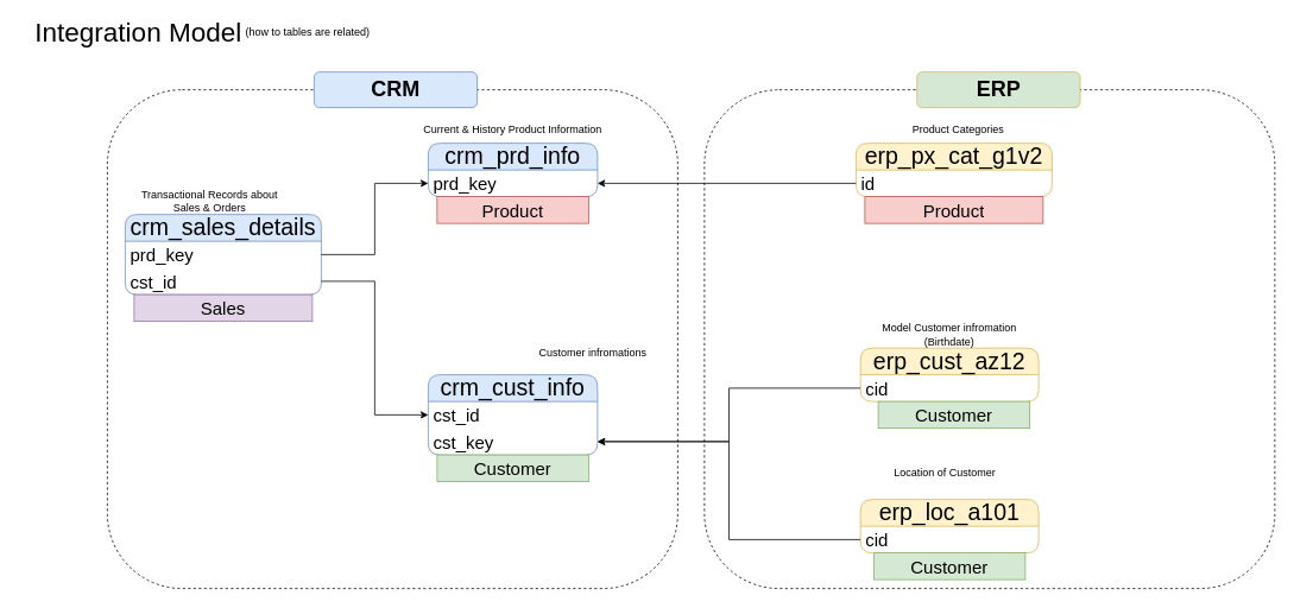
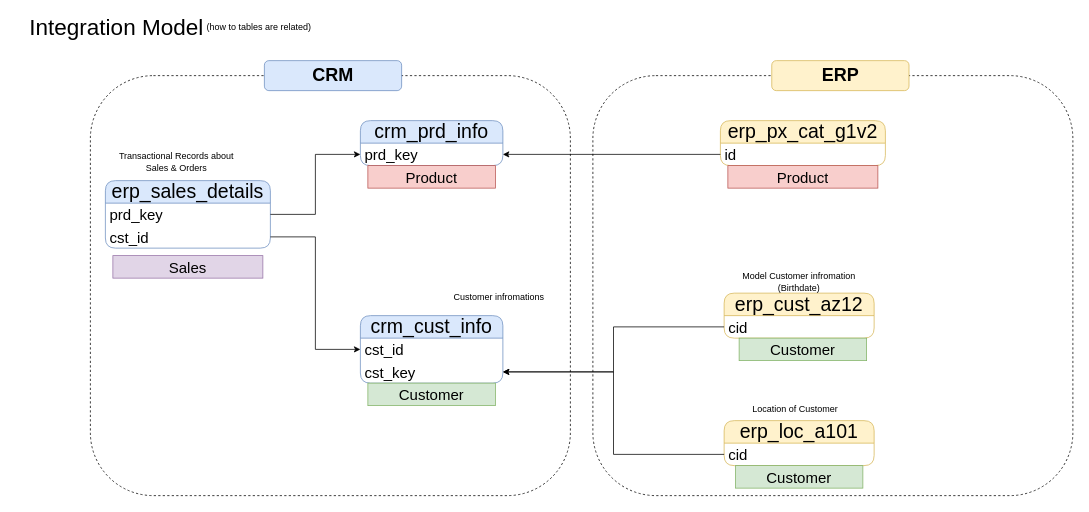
  <mxCell id="0" />
  <mxCell id="1" parent="0" />
  <mxCell id="2" value="crm_cust_info" style="swimlane;fontStyle=0;childLayout=stackLayout;horizontal=1;startSize=30;horizontalStack=0;resizeParent=1;resizeParentMax=0;resizeLast=0;collapsible=1;marginBottom=0;whiteSpace=wrap;html=1;fillColor=#dae8fc;strokeColor=#6c8ebf;rounded=1;fontSize=26;" parent="1" vertex="1"><mxGeometry x="480" y="420" width="190" height="90" as="geometry" /></mxCell>
  <mxCell id="3" value="&lt;span style=&quot;font-size: 20px;&quot;&gt;cst_id&lt;/span&gt;" style="text;strokeColor=none;fillColor=none;align=left;verticalAlign=middle;spacingLeft=4;spacingRight=4;overflow=hidden;points=[[0,0.5],[1,0.5]];portConstraint=eastwest;rotatable=0;whiteSpace=wrap;html=1;" parent="2" vertex="1"><mxGeometry y="30" width="190" height="30" as="geometry" /></mxCell>
  <mxCell id="4" value="&lt;span style=&quot;font-size: 20px;&quot;&gt;cst_key&lt;/span&gt;" style="text;strokeColor=none;fillColor=none;align=left;verticalAlign=middle;spacingLeft=4;spacingRight=4;overflow=hidden;points=[[0,0.5],[1,0.5]];portConstraint=eastwest;rotatable=0;whiteSpace=wrap;html=1;" parent="2" vertex="1"><mxGeometry y="60" width="190" height="30" as="geometry" /></mxCell>
  <mxCell id="5" value="Customer infromations" style="text;html=1;align=center;verticalAlign=middle;whiteSpace=wrap;rounded=0;" parent="1" vertex="1"><mxGeometry x="600" y="380" width="130" height="30" as="geometry" /></mxCell>
  <mxCell id="6" value="crm_prd&lt;span style=&quot;background-color: transparent; color: light-dark(rgb(0, 0, 0), rgb(255, 255, 255));&quot;&gt;_info&lt;/span&gt;" style="swimlane;fontStyle=0;childLayout=stackLayout;horizontal=1;startSize=30;horizontalStack=0;resizeParent=1;resizeParentMax=0;resizeLast=0;collapsible=1;marginBottom=0;whiteSpace=wrap;html=1;fillColor=#dae8fc;strokeColor=#6c8ebf;rounded=1;fontSize=26;" parent="1" vertex="1"><mxGeometry x="480" y="160" width="190" height="60" as="geometry" /></mxCell>
  <mxCell id="7" value="&lt;span style=&quot;font-size: 20px;&quot;&gt;prd_key&lt;/span&gt;" style="text;strokeColor=none;fillColor=none;align=left;verticalAlign=middle;spacingLeft=4;spacingRight=4;overflow=hidden;points=[[0,0.5],[1,0.5]];portConstraint=eastwest;rotatable=0;whiteSpace=wrap;html=1;" parent="6" vertex="1"><mxGeometry y="30" width="190" height="30" as="geometry" /></mxCell>
- <mxCell id="8" value="Current &amp;amp; History Product Information" style="text;html=1;align=center;verticalAlign=middle;whiteSpace=wrap;rounded=0;" parent="1" vertex="1"><mxGeometry x="470" y="130" width="210" height="30" as="geometry" /></mxCell>
- <mxCell id="9" value="crm_sales_details" style="swimlane;fontStyle=0;childLayout=stackLayout;horizontal=1;startSize=30;horizontalStack=0;resizeParent=1;resizeParentMax=0;resizeLast=0;collapsible=1;marginBottom=0;whiteSpace=wrap;html=1;fillColor=#dae8fc;strokeColor=#6c8ebf;rounded=1;fontSize=26;" parent="1" vertex="1"><mxGeometry x="140" y="240" width="220" height="90" as="geometry" /></mxCell>
+ <mxCell id="9" value="erp_sales_details" style="swimlane;fontStyle=0;childLayout=stackLayout;horizontal=1;startSize=30;horizontalStack=0;resizeParent=1;resizeParentMax=0;resizeLast=0;collapsible=1;marginBottom=0;whiteSpace=wrap;html=1;fillColor=#dae8fc;strokeColor=#6c8ebf;rounded=1;fontSize=26;" parent="1" vertex="1"><mxGeometry x="140" y="240" width="220" height="90" as="geometry" /></mxCell>
  <mxCell id="10" value="&lt;span style=&quot;font-size: 20px;&quot;&gt;prd_key&lt;/span&gt;" style="text;strokeColor=none;fillColor=none;align=left;verticalAlign=middle;spacingLeft=4;spacingRight=4;overflow=hidden;points=[[0,0.5],[1,0.5]];portConstraint=eastwest;rotatable=0;whiteSpace=wrap;html=1;" parent="9" vertex="1"><mxGeometry y="30" width="220" height="30" as="geometry" /></mxCell>
  <mxCell id="11" value="&lt;span style=&quot;font-size: 20px;&quot;&gt;cst_id&lt;/span&gt;" style="text;strokeColor=none;fillColor=none;align=left;verticalAlign=middle;spacingLeft=4;spacingRight=4;overflow=hidden;points=[[0,0.5],[1,0.5]];portConstraint=eastwest;rotatable=0;whiteSpace=wrap;html=1;" parent="9" vertex="1"><mxGeometry y="60" width="220" height="30" as="geometry" /></mxCell>
- <mxCell id="12" value="Transactional Records about Sales &amp;amp; Orders" style="text;html=1;align=center;verticalAlign=middle;whiteSpace=wrap;rounded=0;" parent="1" vertex="1"><mxGeometry x="155" y="210" width="160" height="30" as="geometry" /></mxCell>
+ <mxCell id="12" value="Transactional Records about Sales &amp;amp; Orders" style="text;html=1;align=center;verticalAlign=middle;whiteSpace=wrap;rounded=0;" parent="1" vertex="1"><mxGeometry x="155" y="200" width="160" height="30" as="geometry" /></mxCell>
  <mxCell id="13" value="&lt;font style=&quot;font-size: 30px;&quot;&gt;Integration Model&lt;/font&gt;" style="text;html=1;align=center;verticalAlign=middle;whiteSpace=wrap;rounded=0;" parent="1" vertex="1"><mxGeometry x="20" width="270" height="30" as="geometry" y="20" /></mxCell>
  <mxCell id="14" value="(how to tables are related)" style="text;html=1;align=center;verticalAlign=middle;whiteSpace=wrap;rounded=0;" parent="1" vertex="1"><mxGeometry x="270" y="25" width="150" height="20" as="geometry" /></mxCell>
  <mxCell id="15" style="edgeStyle=orthogonalEdgeStyle;rounded=0;orthogonalLoop=1;jettySize=auto;html=1;" parent="1" source="11" target="3" edge="1"><mxGeometry relative="1" as="geometry" /></mxCell>
  <mxCell id="16" style="edgeStyle=orthogonalEdgeStyle;rounded=0;orthogonalLoop=1;jettySize=auto;html=1;" parent="1" source="10" target="7" edge="1"><mxGeometry relative="1" as="geometry" /></mxCell>
  <mxCell id="17" value="erp_cust_az12" style="swimlane;fontStyle=0;childLayout=stackLayout;horizontal=1;startSize=30;horizontalStack=0;resizeParent=1;resizeParentMax=0;resizeLast=0;collapsible=1;marginBottom=0;whiteSpace=wrap;html=1;fillColor=#fff2cc;strokeColor=#d6b656;rounded=1;fontSize=26;" parent="1" vertex="1"><mxGeometry x="965" y="390" width="200" height="60" as="geometry" /></mxCell>
  <mxCell id="18" value="&lt;span style=&quot;font-size: 20px;&quot;&gt;cid&lt;/span&gt;" style="text;strokeColor=none;fillColor=none;align=left;verticalAlign=middle;spacingLeft=4;spacingRight=4;overflow=hidden;points=[[0,0.5],[1,0.5]];portConstraint=eastwest;rotatable=0;whiteSpace=wrap;html=1;" parent="17" vertex="1"><mxGeometry y="30" width="200" height="30" as="geometry" /></mxCell>
  <mxCell id="19" value="Model Customer infromation (Birthdate)" style="text;html=1;align=center;verticalAlign=middle;whiteSpace=wrap;rounded=0;" parent="1" vertex="1"><mxGeometry x="960" y="360" width="210" height="30" as="geometry" /></mxCell>
  <mxCell id="20" value="erp_loc_a101" style="swimlane;fontStyle=0;childLayout=stackLayout;horizontal=1;startSize=30;horizontalStack=0;resizeParent=1;resizeParentMax=0;resizeLast=0;collapsible=1;marginBottom=0;whiteSpace=wrap;html=1;fillColor=#fff2cc;strokeColor=#d6b656;rounded=1;fontSize=26;" parent="1" vertex="1"><mxGeometry x="965" y="560" width="200" height="60" as="geometry" /></mxCell>
  <mxCell id="21" value="&lt;span style=&quot;font-size: 20px;&quot;&gt;cid&lt;/span&gt;" style="text;strokeColor=none;fillColor=none;align=left;verticalAlign=middle;spacingLeft=4;spacingRight=4;overflow=hidden;points=[[0,0.5],[1,0.5]];portConstraint=eastwest;rotatable=0;whiteSpace=wrap;html=1;" parent="20" vertex="1"><mxGeometry y="30" width="200" height="30" as="geometry" /></mxCell>
- <mxCell id="22" value="Location of Customer" style="text;html=1;align=center;verticalAlign=middle;whiteSpace=wrap;rounded=0;" parent="1" vertex="1"><mxGeometry x="995" y="515" width="130" height="30" as="geometry" /></mxCell>
+ <mxCell id="22" value="Location of Customer" style="text;html=1;align=center;verticalAlign=middle;whiteSpace=wrap;rounded=0;" parent="1" vertex="1"><mxGeometry x="995" y="530" width="130" height="30" as="geometry" /></mxCell>
  <mxCell id="23" value="erp_px_cat_g1v2" style="swimlane;fontStyle=0;childLayout=stackLayout;horizontal=1;startSize=30;horizontalStack=0;resizeParent=1;resizeParentMax=0;resizeLast=0;collapsible=1;marginBottom=0;whiteSpace=wrap;html=1;fillColor=#fff2cc;strokeColor=#d6b656;rounded=1;fontSize=26;" parent="1" vertex="1"><mxGeometry x="960" y="160" width="220" height="60" as="geometry" /></mxCell>
  <mxCell id="24" value="&lt;span style=&quot;font-size: 20px;&quot;&gt;id&lt;/span&gt;" style="text;strokeColor=none;fillColor=none;align=left;verticalAlign=middle;spacingLeft=4;spacingRight=4;overflow=hidden;points=[[0,0.5],[1,0.5]];portConstraint=eastwest;rotatable=0;whiteSpace=wrap;html=1;" parent="23" vertex="1"><mxGeometry y="30" width="220" height="30" as="geometry" /></mxCell>
- <mxCell id="25" value="Product Categories" style="text;html=1;align=center;verticalAlign=middle;whiteSpace=wrap;rounded=0;" parent="1" vertex="1"><mxGeometry x="970" y="130" width="210" height="30" as="geometry" /></mxCell>
  <mxCell id="26" style="edgeStyle=orthogonalEdgeStyle;rounded=0;orthogonalLoop=1;jettySize=auto;html=1;" parent="1" source="24" target="7" edge="1"><mxGeometry relative="1" as="geometry" /></mxCell>
  <mxCell id="27" style="edgeStyle=orthogonalEdgeStyle;rounded=0;orthogonalLoop=1;jettySize=auto;html=1;exitX=0;exitY=0.5;exitDx=0;exitDy=0;entryX=1;entryY=0.5;entryDx=0;entryDy=0;" parent="1" source="18" target="4" edge="1"><mxGeometry relative="1" as="geometry" /></mxCell>
  <mxCell id="28" style="edgeStyle=orthogonalEdgeStyle;rounded=0;orthogonalLoop=1;jettySize=auto;html=1;entryX=1;entryY=0.5;entryDx=0;entryDy=0;" parent="1" source="21" target="4" edge="1"><mxGeometry relative="1" as="geometry" /></mxCell>
  <mxCell id="29" value="" style="rounded=1;whiteSpace=wrap;html=1;fillColor=none;dashed=1;" parent="1" vertex="1"><mxGeometry x="120" y="100" width="640" height="560" as="geometry" /></mxCell>
  <mxCell id="30" value="" style="rounded=1;whiteSpace=wrap;html=1;fillColor=none;dashed=1;" parent="1" vertex="1"><mxGeometry x="790" y="100" width="640" height="560" as="geometry" /></mxCell>
  <mxCell id="31" value="&lt;font style=&quot;font-size: 24px;&quot;&gt;&lt;b&gt;CRM&lt;/b&gt;&lt;/font&gt;" style="rounded=1;whiteSpace=wrap;html=1;fillColor=#dae8fc;strokeColor=#6c8ebf;" parent="1" vertex="1"><mxGeometry x="352" y="80" width="183" height="40" as="geometry" /></mxCell>
- <mxCell id="32" value="&lt;font style=&quot;font-size: 24px;&quot;&gt;&lt;b&gt;ERP&lt;/b&gt;&lt;/font&gt;" style="rounded=1;whiteSpace=wrap;html=1;fillColor=#d5e8d4;strokeColor=#d6b656;" parent="1" vertex="1"><mxGeometry x="1028.5" y="80" width="183" height="40" as="geometry" /></mxCell>
+ <mxCell id="32" value="&lt;font style=&quot;font-size: 24px;&quot;&gt;&lt;b&gt;ERP&lt;/b&gt;&lt;/font&gt;" style="rounded=1;whiteSpace=wrap;html=1;fillColor=#fff2cc;strokeColor=#d6b656;" parent="1" vertex="1"><mxGeometry x="1028.5" y="80" width="183" height="40" as="geometry" /></mxCell>
  <mxCell id="33" value="&lt;font style=&quot;font-size: 20px;&quot;&gt;Product&lt;/font&gt;" style="text;html=1;strokeColor=#b85450;fillColor=#f8cecc;align=center;verticalAlign=middle;whiteSpace=wrap;overflow=hidden;" parent="1" vertex="1"><mxGeometry x="970" y="220" width="200" height="30" as="geometry" /></mxCell>
  <mxCell id="34" value="&lt;font style=&quot;font-size: 20px;&quot;&gt;Product&lt;/font&gt;" style="text;html=1;strokeColor=#b85450;fillColor=#f8cecc;align=center;verticalAlign=middle;whiteSpace=wrap;overflow=hidden;" vertex="1" parent="1"><mxGeometry x="490" y="220" width="170" height="30" as="geometry" /></mxCell>
  <mxCell id="35" value="&lt;font style=&quot;font-size: 20px;&quot;&gt;Customer&lt;/font&gt;" style="text;html=1;strokeColor=#82b366;fillColor=#d5e8d4;align=center;verticalAlign=middle;whiteSpace=wrap;overflow=hidden;" vertex="1" parent="1"><mxGeometry x="985" y="450" width="170" height="30" as="geometry" /></mxCell>
  <mxCell id="36" value="&lt;font style=&quot;font-size: 20px;&quot;&gt;Customer&lt;/font&gt;" style="text;html=1;strokeColor=#82b366;fillColor=#d5e8d4;align=center;verticalAlign=middle;whiteSpace=wrap;overflow=hidden;" vertex="1" parent="1"><mxGeometry x="980" y="620" width="170" height="30" as="geometry" /></mxCell>
  <mxCell id="37" value="&lt;font style=&quot;font-size: 20px;&quot;&gt;Customer&lt;/font&gt;" style="text;html=1;strokeColor=#82b366;fillColor=#d5e8d4;align=center;verticalAlign=middle;whiteSpace=wrap;overflow=hidden;" vertex="1" parent="1"><mxGeometry x="490" y="510" width="170" height="30" as="geometry" /></mxCell>
- <mxCell id="38" value="&lt;span style=&quot;font-size: 20px;&quot;&gt;Sales&lt;/span&gt;" style="text;html=1;strokeColor=#9673a6;fillColor=#e1d5e7;align=center;verticalAlign=middle;whiteSpace=wrap;overflow=hidden;" vertex="1" parent="1"><mxGeometry x="150" y="330" width="200" height="30" as="geometry" /></mxCell>
+ <mxCell id="38" value="&lt;span style=&quot;font-size: 20px;&quot;&gt;Sales&lt;/span&gt;" style="text;html=1;strokeColor=#9673a6;fillColor=#e1d5e7;align=center;verticalAlign=middle;whiteSpace=wrap;overflow=hidden;" vertex="1" parent="1"><mxGeometry x="150" y="340" width="200" height="30" as="geometry" /></mxCell>
